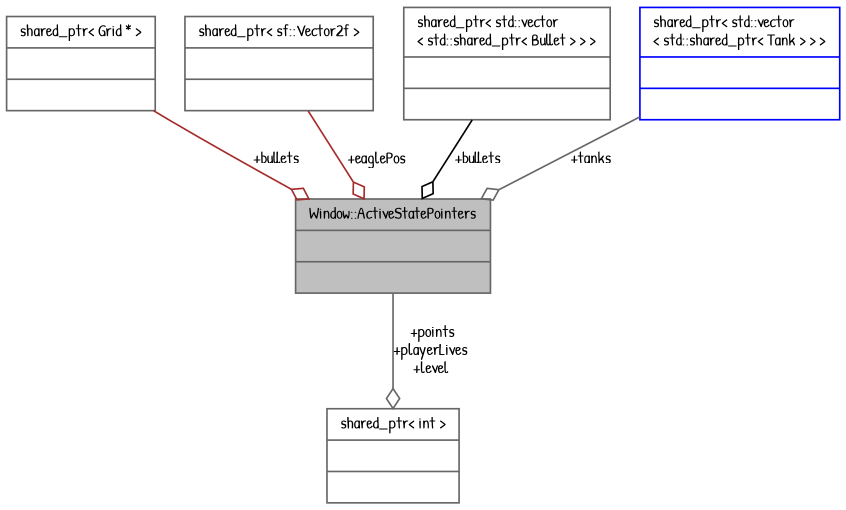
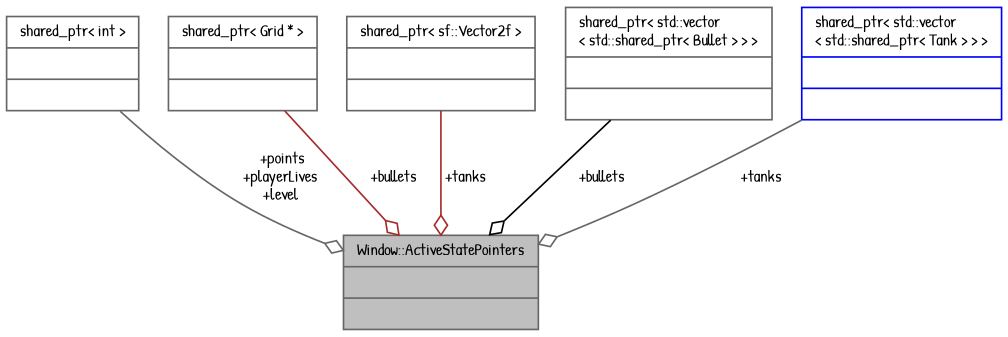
  digraph {
    fontname="Patrick Hand"
    node [color=gray40 fontname="Patrick Hand" fontsize=10 shape=record]
    edge [arrowhead=odiamond color=gray40 fontname="Patrick Hand" fontsize=10 labelfontname=Helvetica labelfontsize=10 style=solid]
    n1 [fillcolor=grey75 fontcolor=black height=0.2 label="{Window::ActiveStatePointers\n||}" style=filled width=0.4]
    n2 [height=0.2 label="{shared_ptr\< int \>\n||}" width=0.4]
    n3 [height=0.2 label="{shared_ptr\< Grid * \>\n||}" width=0.4]
    n4 [height=0.2 label="{shared_ptr\< sf::Vector2f \>\n||}" width=0.4]
    n5 [height=0.2 label="{shared_ptr\< std::vector\l\< std::shared_ptr\< Bullet \> \> \>\n||}" width=0.4]
    n6 [color=blue height=0.2 label="{shared_ptr\< std::vector\l\< std::shared_ptr\< Tank \> \> \>\n||}" width=0.4]
-   n1 -> n2 [label=" +points\n+playerLives\n+level"]
+   n2 -> n1 [label=" +points\n+playerLives\n+level"]
    n3 -> n1 [color=brown label=" +bullets"]
-   n4 -> n1 [color=brown label=" +eaglePos"]
+   n4 -> n1 [color=brown label=" +tanks"]
    n5 -> n1 [color=black label=" +bullets"]
    n6 -> n1 [label=" +tanks"]
  }
